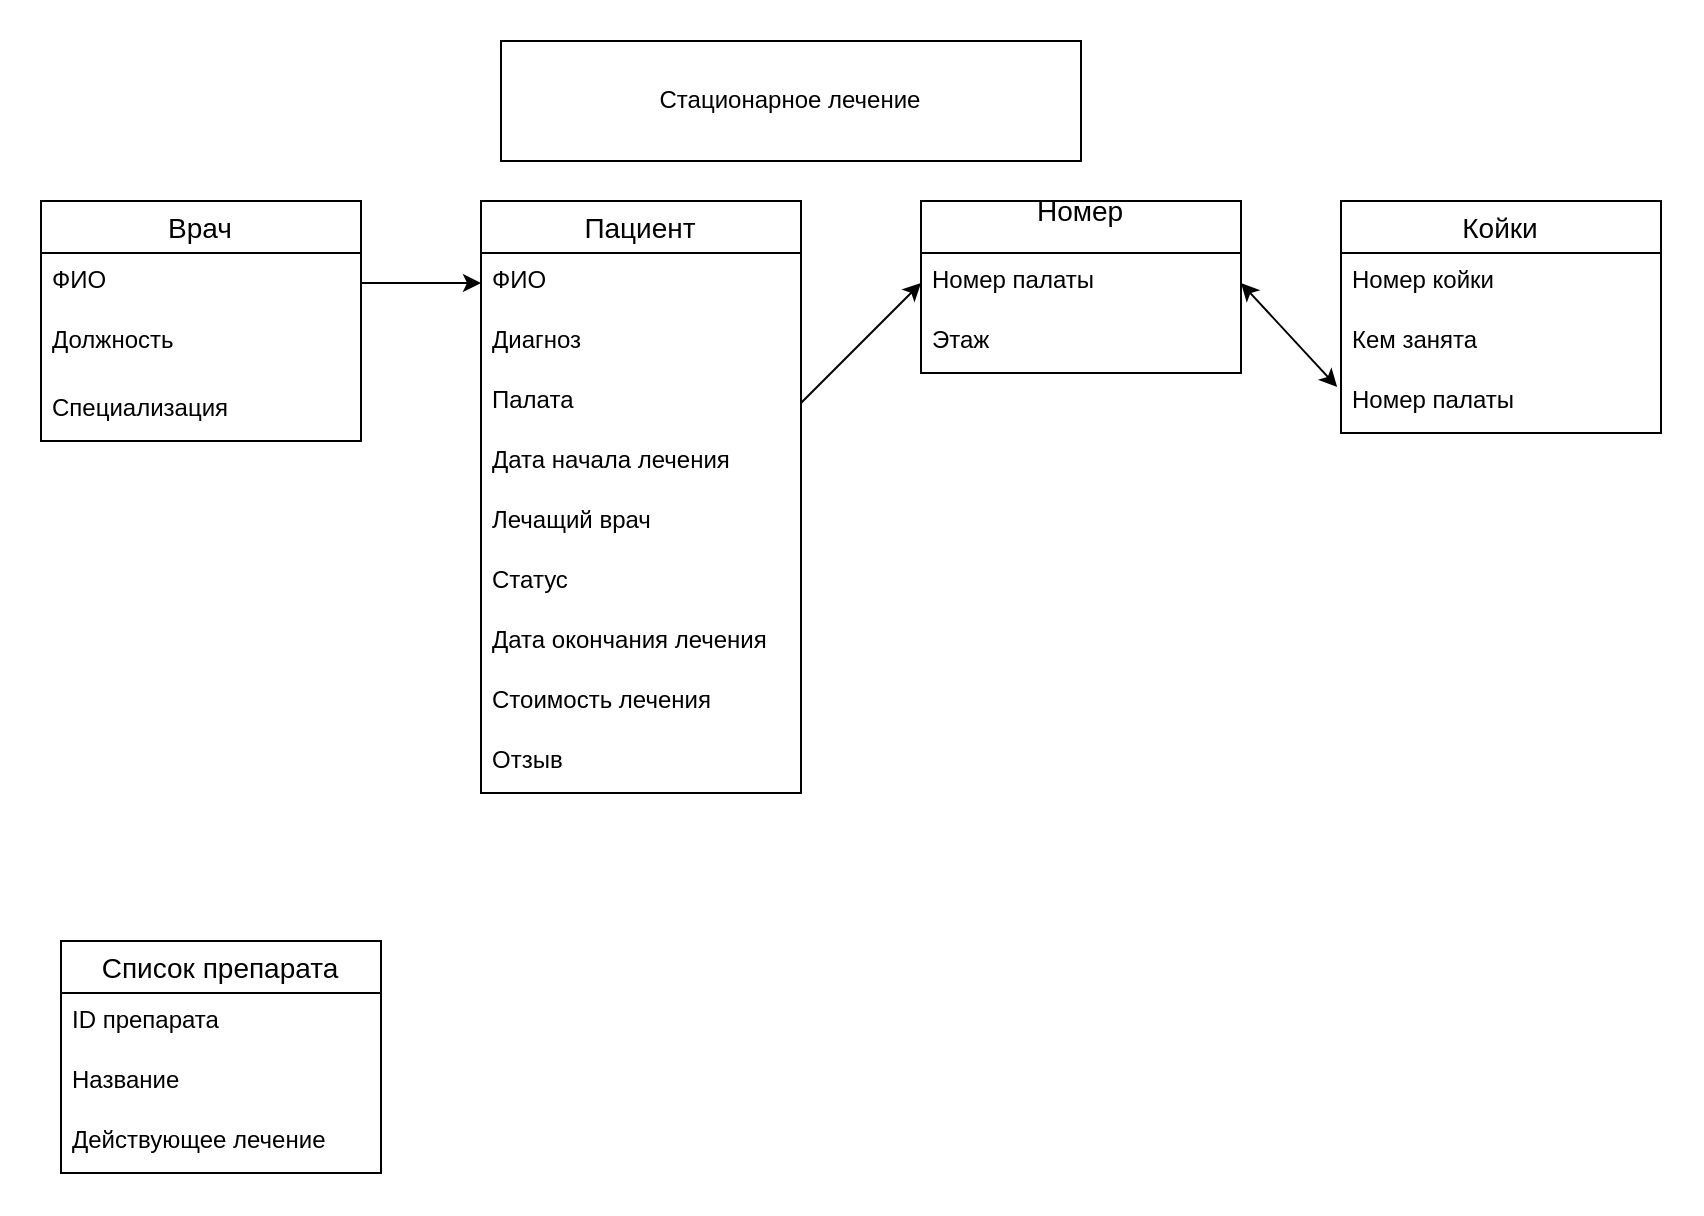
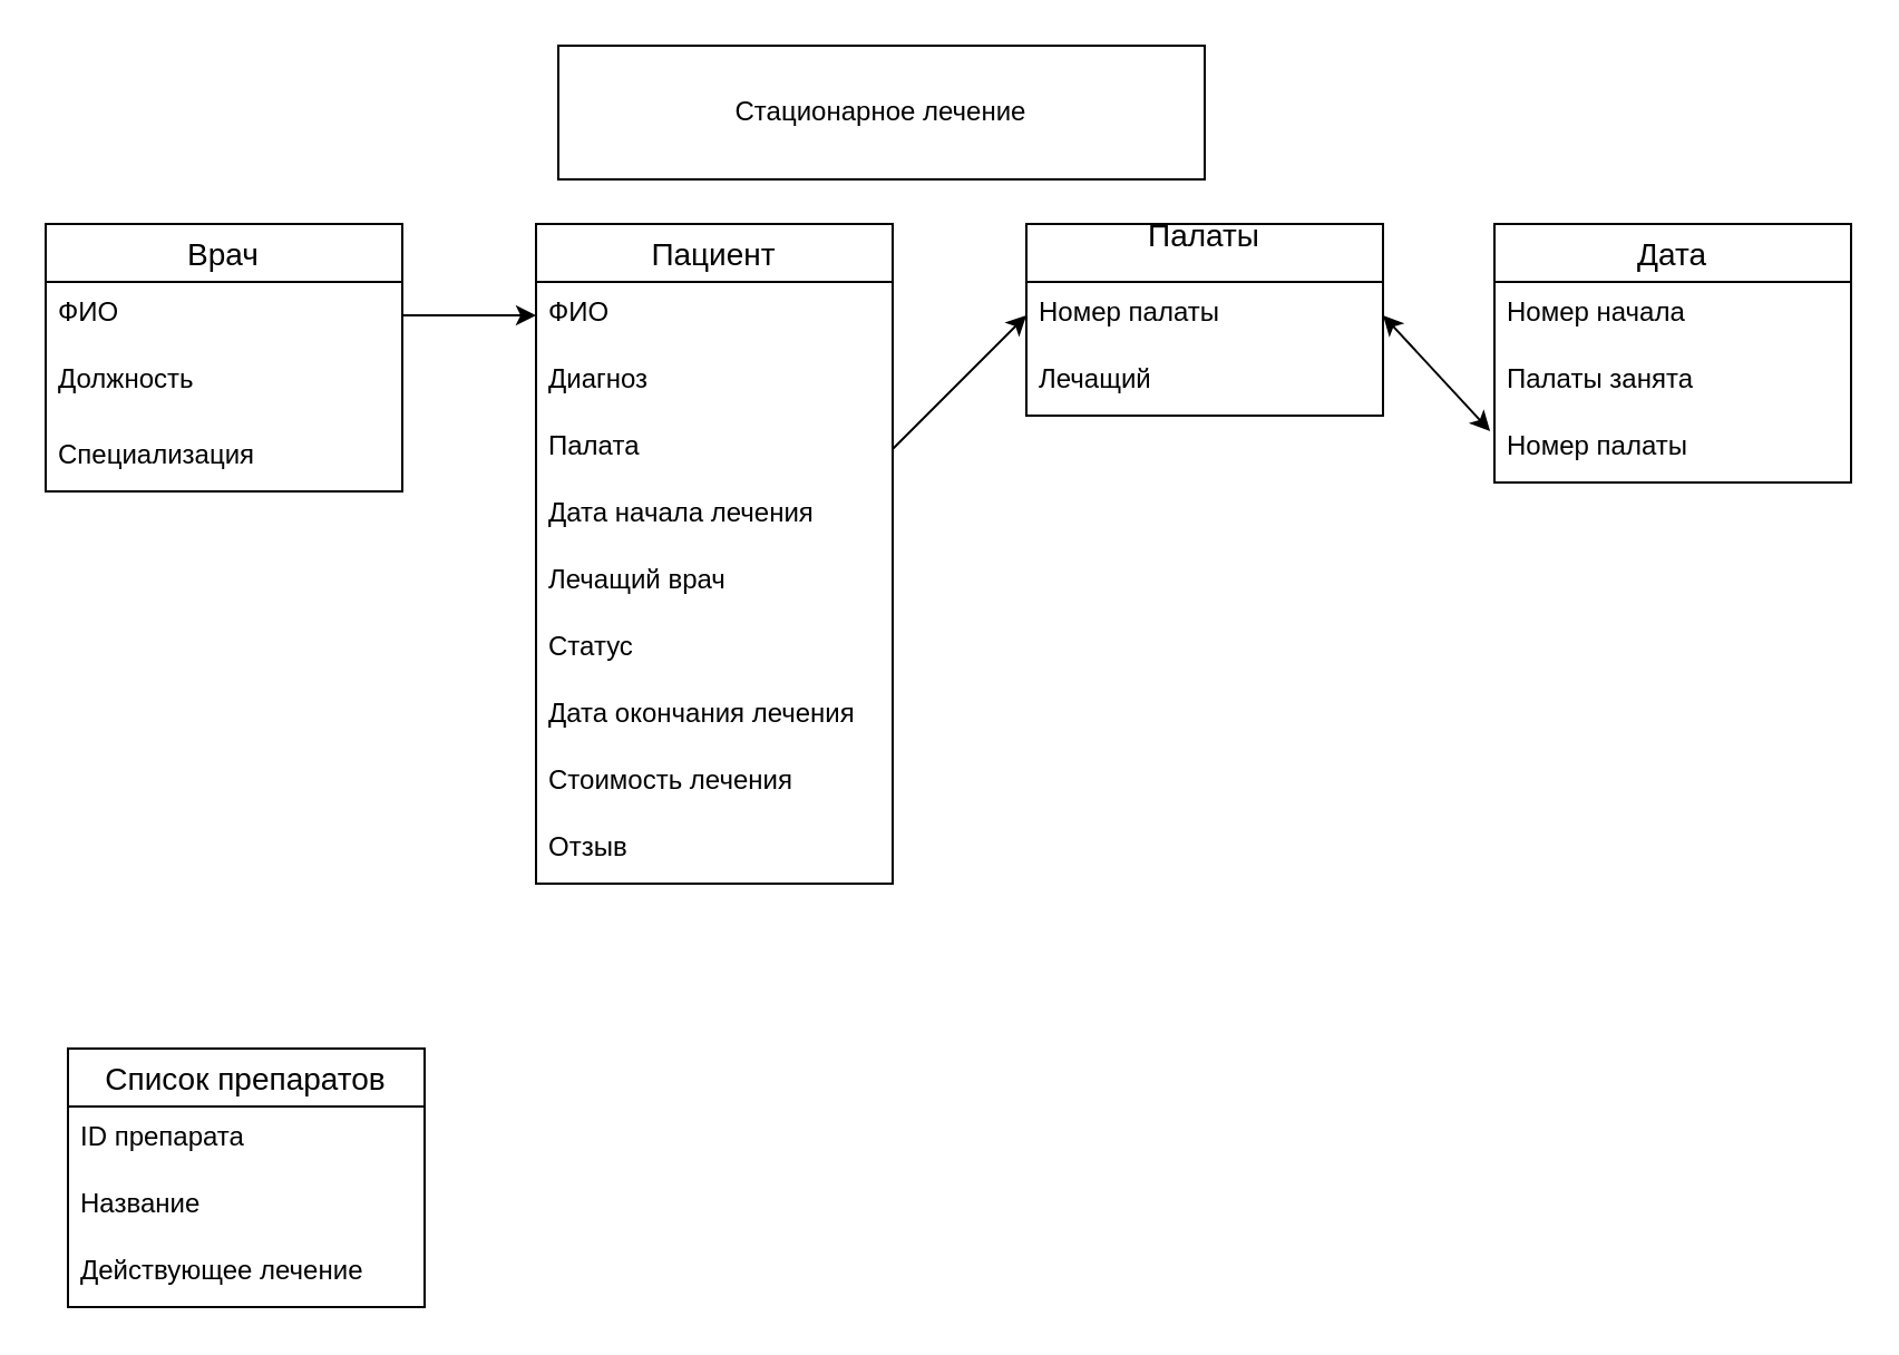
  <mxCell id="0" />
  <mxCell id="1" parent="0" />
  <mxCell id="2" value="Стационарное лечение" style="whiteSpace=wrap;html=1;rounded=0;" parent="1" vertex="1"><mxGeometry x="250" width="290" height="60" as="geometry" y="20" /></mxCell>
  <mxCell id="3" value="Врач" style="swimlane;fontStyle=0;childLayout=stackLayout;horizontal=1;startSize=26;horizontalStack=0;resizeParent=1;resizeParentMax=0;resizeLast=0;collapsible=1;marginBottom=0;align=center;fontSize=14;" vertex="1" parent="1"><mxGeometry x="20" y="100" width="160" height="120" as="geometry" /></mxCell>
  <mxCell id="4" value="ФИО" style="text;strokeColor=none;fillColor=none;spacingLeft=4;spacingRight=4;overflow=hidden;rotatable=0;points=[[0,0.5],[1,0.5]];portConstraint=eastwest;fontSize=12;" vertex="1" parent="3"><mxGeometry y="26" width="160" height="30" as="geometry" /></mxCell>
  <mxCell id="5" value="Должность" style="text;strokeColor=none;fillColor=none;spacingLeft=4;spacingRight=4;overflow=hidden;rotatable=0;points=[[0,0.5],[1,0.5]];portConstraint=eastwest;fontSize=12;" vertex="1" parent="3"><mxGeometry y="56" width="160" height="34" as="geometry" /></mxCell>
  <mxCell id="6" value="Специализация" style="text;strokeColor=none;fillColor=none;spacingLeft=4;spacingRight=4;overflow=hidden;rotatable=0;points=[[0,0.5],[1,0.5]];portConstraint=eastwest;fontSize=12;" vertex="1" parent="3"><mxGeometry y="90" width="160" height="30" as="geometry" /></mxCell>
  <mxCell id="7" value="Пациент" style="swimlane;fontStyle=0;childLayout=stackLayout;horizontal=1;startSize=26;horizontalStack=0;resizeParent=1;resizeParentMax=0;resizeLast=0;collapsible=1;marginBottom=0;align=center;fontSize=14;" vertex="1" parent="1"><mxGeometry x="240" y="100" width="160" height="296" as="geometry" /></mxCell>
  <mxCell id="8" value="ФИО" style="text;strokeColor=none;fillColor=none;spacingLeft=4;spacingRight=4;overflow=hidden;rotatable=0;points=[[0,0.5],[1,0.5]];portConstraint=eastwest;fontSize=12;" vertex="1" parent="7"><mxGeometry y="26" width="160" height="30" as="geometry" /></mxCell>
  <mxCell id="9" value="Диагноз" style="text;strokeColor=none;fillColor=none;spacingLeft=4;spacingRight=4;overflow=hidden;rotatable=0;points=[[0,0.5],[1,0.5]];portConstraint=eastwest;fontSize=12;" vertex="1" parent="7"><mxGeometry y="56" width="160" height="30" as="geometry" /></mxCell>
  <mxCell id="10" value="Палата&#10;" style="text;strokeColor=none;fillColor=none;spacingLeft=4;spacingRight=4;overflow=hidden;rotatable=0;points=[[0,0.5],[1,0.5]];portConstraint=eastwest;fontSize=12;" vertex="1" parent="7"><mxGeometry y="86" width="160" height="30" as="geometry" /></mxCell>
  <mxCell id="11" value="Дата начала лечения&#10;" style="text;strokeColor=none;fillColor=none;spacingLeft=4;spacingRight=4;overflow=hidden;rotatable=0;points=[[0,0.5],[1,0.5]];portConstraint=eastwest;fontSize=12;" vertex="1" parent="7"><mxGeometry y="116" width="160" height="30" as="geometry" /></mxCell>
  <mxCell id="12" value="Лечащий врач" style="text;strokeColor=none;fillColor=none;spacingLeft=4;spacingRight=4;overflow=hidden;rotatable=0;points=[[0,0.5],[1,0.5]];portConstraint=eastwest;fontSize=12;" vertex="1" parent="7"><mxGeometry y="146" width="160" height="30" as="geometry" /></mxCell>
  <mxCell id="13" value="Статус" style="text;strokeColor=none;fillColor=none;spacingLeft=4;spacingRight=4;overflow=hidden;rotatable=0;points=[[0,0.5],[1,0.5]];portConstraint=eastwest;fontSize=12;" vertex="1" parent="7"><mxGeometry y="176" width="160" height="30" as="geometry" /></mxCell>
  <mxCell id="14" value="Дата окончания лечения" style="text;strokeColor=none;fillColor=none;spacingLeft=4;spacingRight=4;overflow=hidden;rotatable=0;points=[[0,0.5],[1,0.5]];portConstraint=eastwest;fontSize=12;" vertex="1" parent="7"><mxGeometry y="206" width="160" height="30" as="geometry" /></mxCell>
  <mxCell id="15" value="Стоимость лечения" style="text;strokeColor=none;fillColor=none;spacingLeft=4;spacingRight=4;overflow=hidden;rotatable=0;points=[[0,0.5],[1,0.5]];portConstraint=eastwest;fontSize=12;" vertex="1" parent="7"><mxGeometry y="236" width="160" height="30" as="geometry" /></mxCell>
  <mxCell id="16" value="Отзыв " style="text;strokeColor=none;fillColor=none;spacingLeft=4;spacingRight=4;overflow=hidden;rotatable=0;points=[[0,0.5],[1,0.5]];portConstraint=eastwest;fontSize=12;" vertex="1" parent="7"><mxGeometry y="266" width="160" height="30" as="geometry" /></mxCell>
  <mxCell id="17" value="" style="endArrow=classic;html=1;" edge="1" parent="1" source="4" target="8"><mxGeometry width="50" height="50" relative="1" as="geometry"><mxPoint x="390" y="450" as="sourcePoint" /><mxPoint x="440" y="400" as="targetPoint" /></mxGeometry></mxCell>
- <mxCell id="18" value="Номер&#10;" style="swimlane;fontStyle=0;childLayout=stackLayout;horizontal=1;startSize=26;horizontalStack=0;resizeParent=1;resizeParentMax=0;resizeLast=0;collapsible=1;marginBottom=0;align=center;fontSize=14;" vertex="1" parent="1"><mxGeometry x="460" y="100" width="160" height="86" as="geometry" /></mxCell>
+ <mxCell id="18" value="Палаты&#10;" style="swimlane;fontStyle=0;childLayout=stackLayout;horizontal=1;startSize=26;horizontalStack=0;resizeParent=1;resizeParentMax=0;resizeLast=0;collapsible=1;marginBottom=0;align=center;fontSize=14;" vertex="1" parent="1"><mxGeometry x="460" y="100" width="160" height="86" as="geometry" /></mxCell>
  <mxCell id="19" value="Номер палаты" style="text;strokeColor=none;fillColor=none;spacingLeft=4;spacingRight=4;overflow=hidden;rotatable=0;points=[[0,0.5],[1,0.5]];portConstraint=eastwest;fontSize=12;" vertex="1" parent="18"><mxGeometry y="26" width="160" height="30" as="geometry" /></mxCell>
- <mxCell id="20" value="Этаж" style="text;strokeColor=none;fillColor=none;spacingLeft=4;spacingRight=4;overflow=hidden;rotatable=0;points=[[0,0.5],[1,0.5]];portConstraint=eastwest;fontSize=12;" vertex="1" parent="18"><mxGeometry y="56" width="160" height="30" as="geometry" /></mxCell>
- <mxCell id="21" value="Койки" style="swimlane;fontStyle=0;childLayout=stackLayout;horizontal=1;startSize=26;horizontalStack=0;resizeParent=1;resizeParentMax=0;resizeLast=0;collapsible=1;marginBottom=0;align=center;fontSize=14;" vertex="1" parent="1"><mxGeometry x="670" y="100" width="160" height="116" as="geometry" /></mxCell>
- <mxCell id="22" value="Номер койки" style="text;strokeColor=none;fillColor=none;spacingLeft=4;spacingRight=4;overflow=hidden;rotatable=0;points=[[0,0.5],[1,0.5]];portConstraint=eastwest;fontSize=12;" vertex="1" parent="21"><mxGeometry y="26" width="160" height="30" as="geometry" /></mxCell>
- <mxCell id="23" value="Кем занята" style="text;strokeColor=none;fillColor=none;spacingLeft=4;spacingRight=4;overflow=hidden;rotatable=0;points=[[0,0.5],[1,0.5]];portConstraint=eastwest;fontSize=12;" vertex="1" parent="21"><mxGeometry y="56" width="160" height="30" as="geometry" /></mxCell>
+ <mxCell id="20" value="Лечащий" style="text;strokeColor=none;fillColor=none;spacingLeft=4;spacingRight=4;overflow=hidden;rotatable=0;points=[[0,0.5],[1,0.5]];portConstraint=eastwest;fontSize=12;" vertex="1" parent="18"><mxGeometry y="56" width="160" height="30" as="geometry" /></mxCell>
+ <mxCell id="21" value="Дата" style="swimlane;fontStyle=0;childLayout=stackLayout;horizontal=1;startSize=26;horizontalStack=0;resizeParent=1;resizeParentMax=0;resizeLast=0;collapsible=1;marginBottom=0;align=center;fontSize=14;" vertex="1" parent="1"><mxGeometry x="670" y="100" width="160" height="116" as="geometry" /></mxCell>
+ <mxCell id="22" value="Номер начала" style="text;strokeColor=none;fillColor=none;spacingLeft=4;spacingRight=4;overflow=hidden;rotatable=0;points=[[0,0.5],[1,0.5]];portConstraint=eastwest;fontSize=12;" vertex="1" parent="21"><mxGeometry y="26" width="160" height="30" as="geometry" /></mxCell>
+ <mxCell id="23" value="Палаты занята" style="text;strokeColor=none;fillColor=none;spacingLeft=4;spacingRight=4;overflow=hidden;rotatable=0;points=[[0,0.5],[1,0.5]];portConstraint=eastwest;fontSize=12;" vertex="1" parent="21"><mxGeometry y="56" width="160" height="30" as="geometry" /></mxCell>
  <mxCell id="24" value="Номер палаты" style="text;strokeColor=none;fillColor=none;spacingLeft=4;spacingRight=4;overflow=hidden;rotatable=0;points=[[0,0.5],[1,0.5]];portConstraint=eastwest;fontSize=12;" vertex="1" parent="21"><mxGeometry y="86" width="160" height="30" as="geometry" /></mxCell>
  <mxCell id="25" value="" style="endArrow=classic;startArrow=classic;html=1;entryX=-0.012;entryY=0.233;entryDx=0;entryDy=0;entryPerimeter=0;exitX=1;exitY=0.5;exitDx=0;exitDy=0;" edge="1" parent="1" source="19" target="24"><mxGeometry width="50" height="50" relative="1" as="geometry"><mxPoint x="390" y="440" as="sourcePoint" /><mxPoint x="440" y="390" as="targetPoint" /></mxGeometry></mxCell>
- <mxCell id="26" value="Список препарата" style="swimlane;fontStyle=0;childLayout=stackLayout;horizontal=1;startSize=26;horizontalStack=0;resizeParent=1;resizeParentMax=0;resizeLast=0;collapsible=1;marginBottom=0;align=center;fontSize=14;" vertex="1" parent="1"><mxGeometry x="30" y="470" width="160" height="116" as="geometry" /></mxCell>
+ <mxCell id="26" value="Список препаратов" style="swimlane;fontStyle=0;childLayout=stackLayout;horizontal=1;startSize=26;horizontalStack=0;resizeParent=1;resizeParentMax=0;resizeLast=0;collapsible=1;marginBottom=0;align=center;fontSize=14;" vertex="1" parent="1"><mxGeometry x="30" y="470" width="160" height="116" as="geometry" /></mxCell>
  <mxCell id="27" value="ID препарата" style="text;strokeColor=none;fillColor=none;spacingLeft=4;spacingRight=4;overflow=hidden;rotatable=0;points=[[0,0.5],[1,0.5]];portConstraint=eastwest;fontSize=12;" vertex="1" parent="26"><mxGeometry y="26" width="160" height="30" as="geometry" /></mxCell>
  <mxCell id="28" value="Название" style="text;strokeColor=none;fillColor=none;spacingLeft=4;spacingRight=4;overflow=hidden;rotatable=0;points=[[0,0.5],[1,0.5]];portConstraint=eastwest;fontSize=12;" vertex="1" parent="26"><mxGeometry y="56" width="160" height="30" as="geometry" /></mxCell>
  <mxCell id="29" value="Действующее лечение" style="text;strokeColor=none;fillColor=none;spacingLeft=4;spacingRight=4;overflow=hidden;rotatable=0;points=[[0,0.5],[1,0.5]];portConstraint=eastwest;fontSize=12;" vertex="1" parent="26"><mxGeometry y="86" width="160" height="30" as="geometry" /></mxCell>
  <mxCell id="30" value="" style="endArrow=classic;html=1;entryX=0;entryY=0.5;entryDx=0;entryDy=0;exitX=1;exitY=0.5;exitDx=0;exitDy=0;" edge="1" parent="1" source="10" target="19"><mxGeometry width="50" height="50" relative="1" as="geometry"><mxPoint x="390" y="360" as="sourcePoint" /><mxPoint x="440" y="310" as="targetPoint" /></mxGeometry></mxCell>
